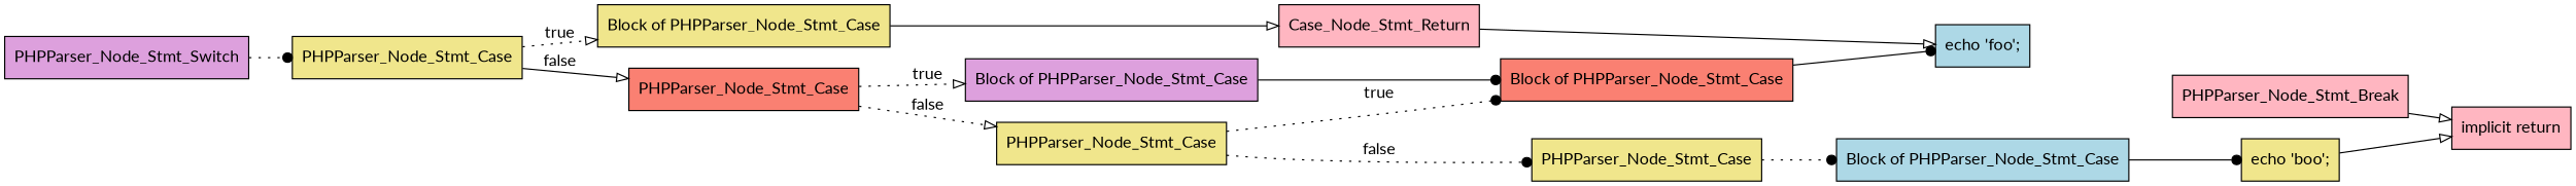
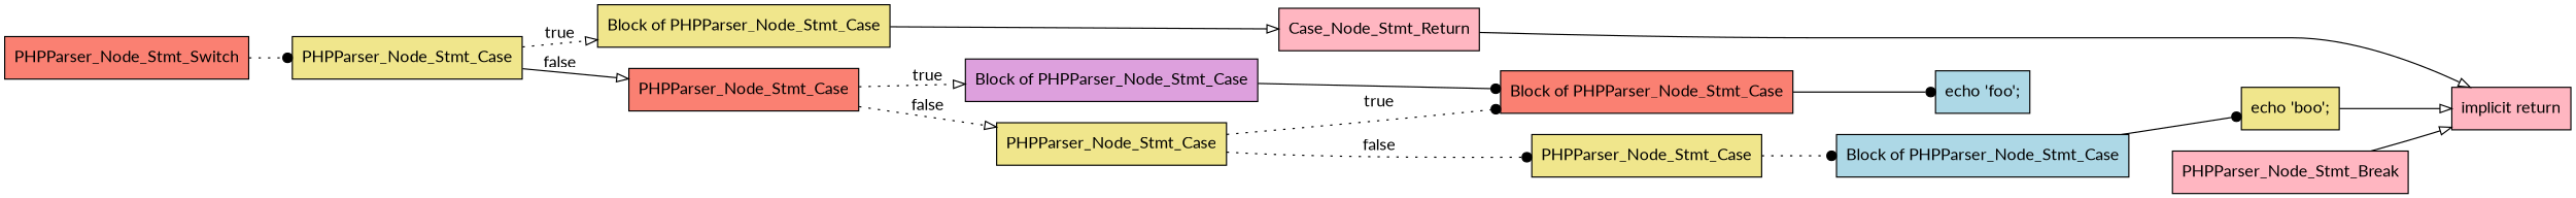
  digraph {
    fontname=Lato
    rankdir=LR
    node [fillcolor=khaki fontname=Lato shape=box style=filled]
    edge [arrowhead=onormal fontname=Lato style=solid]
    n1 [fillcolor=lightpink label="implicit return"]
-   n2 [fillcolor=plum label=PHPParser_Node_Stmt_Switch]
+   n2 [fillcolor=salmon label=PHPParser_Node_Stmt_Switch]
    n3 [label=PHPParser_Node_Stmt_Case]
    n4 [label="Block of PHPParser_Node_Stmt_Case"]
    n5 [fillcolor=salmon label=PHPParser_Node_Stmt_Case]
    n6 [fillcolor=lightpink label=Case_Node_Stmt_Return]
    n7 [fillcolor=plum label="Block of PHPParser_Node_Stmt_Case"]
    n8 [label=PHPParser_Node_Stmt_Case]
    n9 [fillcolor=salmon label="Block of PHPParser_Node_Stmt_Case"]
    n10 [label=PHPParser_Node_Stmt_Case]
    n11 [fillcolor=lightblue label="echo 'foo';"]
    n12 [fillcolor=lightblue label="Block of PHPParser_Node_Stmt_Case"]
    n13 [fillcolor=lightpink label=PHPParser_Node_Stmt_Break]
    n14 [label="echo 'boo';"]
    n2 -> n3 [arrowhead=dot style=dotted]
    n3 -> n4 [label=true style=dotted]
    n3 -> n5 [label=false]
    n4 -> n6
    n5 -> n7 [label=true style=dotted]
    n5 -> n8 [label=false style=dotted]
-   n6 -> n11
+   n6 -> n1
    n7 -> n9 [arrowhead=dot]
    n8 -> n9 [arrowhead=dot label=true style=dotted]
    n8 -> n10 [arrowhead=dot label=false style=dotted]
    n9 -> n11 [arrowhead=dot]
    n10 -> n12 [arrowhead=dot style=dotted]
    n12 -> n14 [arrowhead=dot]
    n13 -> n1
    n14 -> n1
  }
